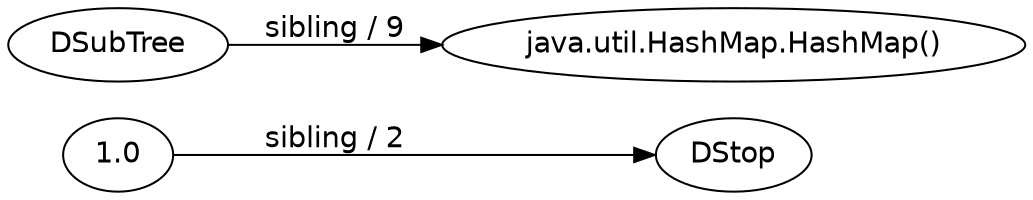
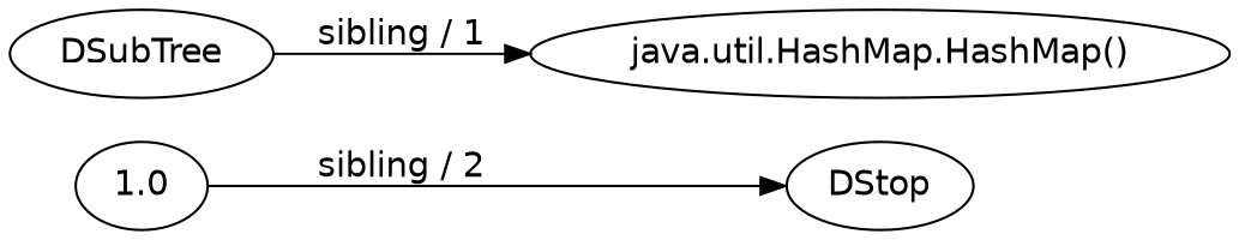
  digraph {
    fontname="DejaVu Sans"
    rankdir=LR
    node [fontname="DejaVu Sans"]
    edge [constraint=true direction=LR fontname="DejaVu Sans"]
    n1 [label=1.0]
    n2 [label=DStop]
    n3 [label=DSubTree]
    n4 [label="java.util.HashMap.HashMap()"]
    n1 -> n2 [label="sibling / 2"]
-   n3 -> n4 [label="sibling / 9"]
+   n3 -> n4 [label="sibling / 1"]
  }
